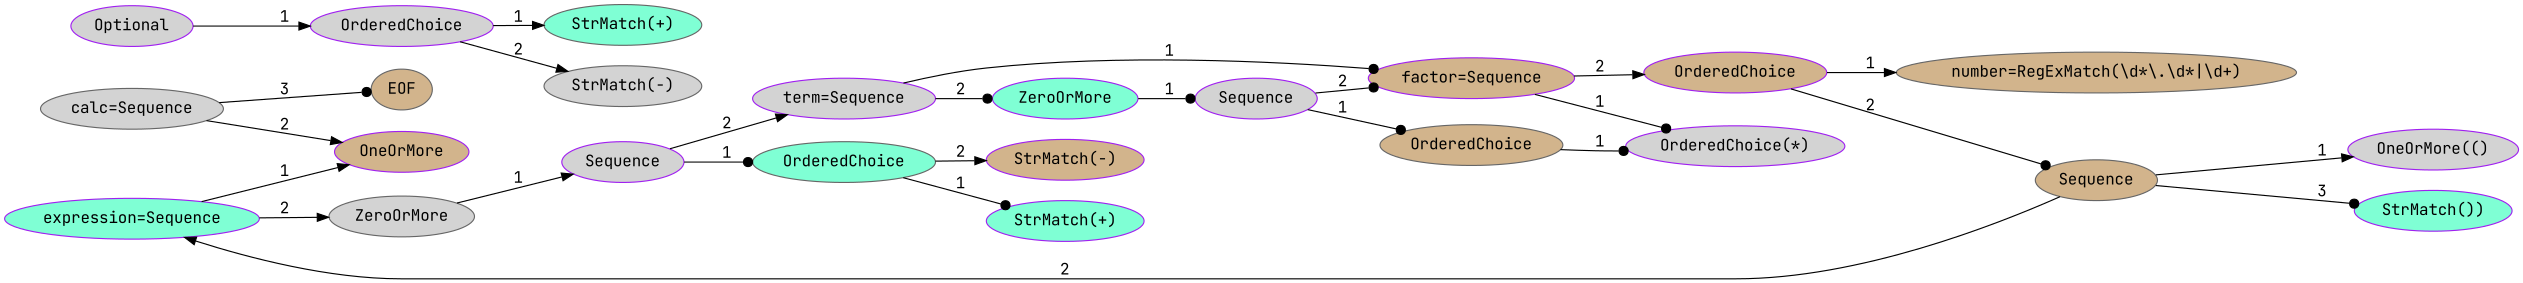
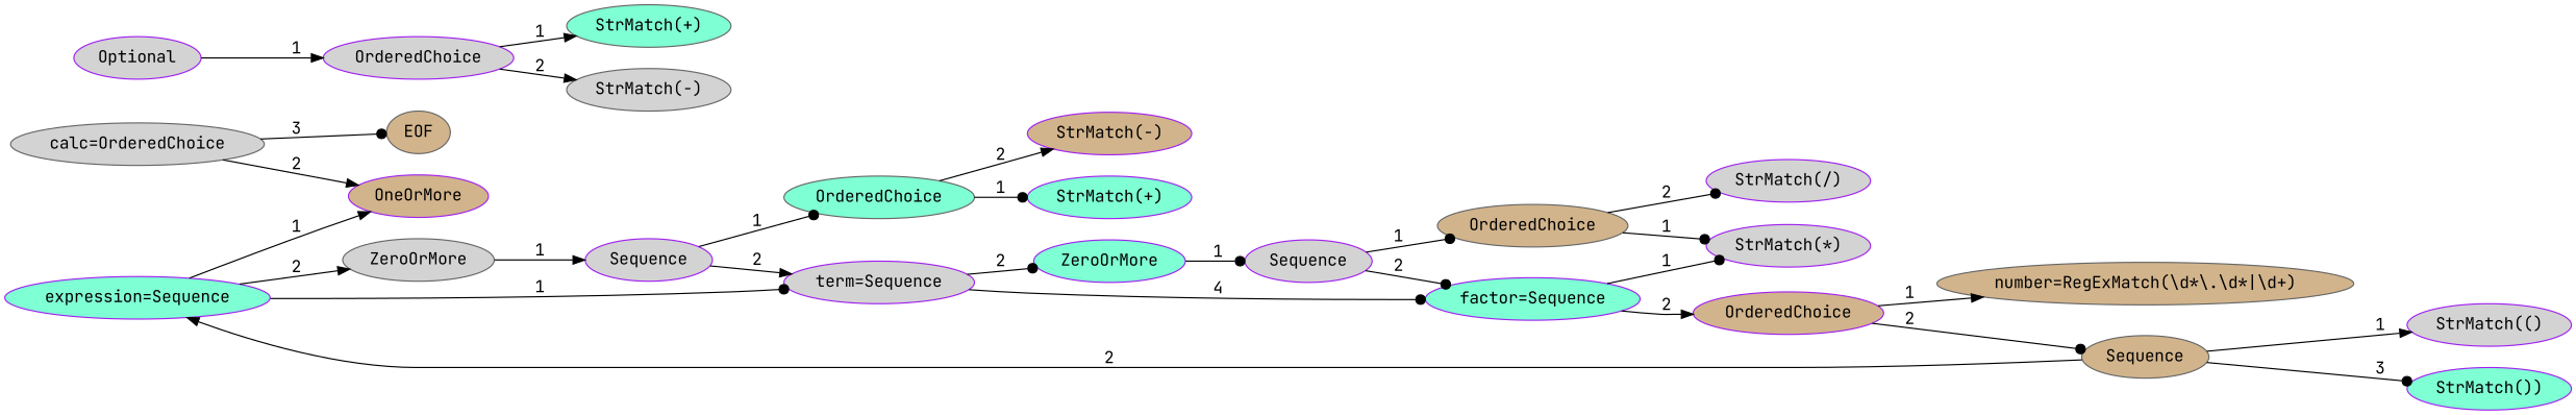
  digraph {
    fontname="JetBrains Mono"
    rankdir=LR
    node [color=purple fillcolor=lightgrey fontname="JetBrains Mono" style=filled]
    edge [arrowhead=dot fontname="JetBrains Mono"]
-   n1 [color=gray40 label="calc=Sequence"]
+   n1 [color=gray40 label="calc=OrderedChoice"]
    n2 [fillcolor=tan label=OneOrMore]
    n3 [color=gray40 fillcolor=tan label=EOF]
    n4 [fillcolor=aquamarine label="expression=Sequence"]
    n5 [label="term=Sequence"]
    n6 [color=gray40 label=ZeroOrMore]
-   n7 [fillcolor=tan label="factor=Sequence"]
+   n7 [fillcolor=aquamarine label="factor=Sequence"]
    n8 [fillcolor=aquamarine label=ZeroOrMore]
    n9 [label=Sequence]
    n10 [fillcolor=tan label=OrderedChoice]
-   n11 [label="OrderedChoice(*)"]
+   n11 [label="StrMatch(*)"]
    n12 [label=Sequence]
    n13 [label=Optional]
    n14 [label=OrderedChoice]
    n15 [color=gray40 fillcolor=tan label="number=RegExMatch(\\d*\\.\\d*|\\d+)"]
    n16 [color=gray40 fillcolor=tan label=Sequence]
    n17 [color=gray40 fillcolor=aquamarine label="StrMatch(+)"]
    n18 [color=gray40 label="StrMatch(-)"]
-   n19 [label="OneOrMore(()"]
+   n19 [label="StrMatch(()"]
    n20 [fillcolor=aquamarine label="StrMatch())"]
    n21 [color=gray40 fillcolor=tan label=OrderedChoice]
+   n22 [label="StrMatch(/)"]
    n23 [color=gray40 fillcolor=aquamarine label=OrderedChoice]
    n24 [fillcolor=aquamarine label="StrMatch(+)"]
    n25 [fillcolor=tan label="StrMatch(-)"]
    n1 -> n2 [arrowhead=normal label=2]
    n1 -> n3 [label=3]
    n4 -> n2 [arrowhead=normal label=1]
+   n4 -> n5 [label=1]
    n4 -> n6 [arrowhead=normal label=2]
-   n5 -> n7 [label=1]
+   n5 -> n7 [label=4]
    n5 -> n8 [label=2]
    n6 -> n9 [arrowhead=normal label=1]
    n7 -> n10 [arrowhead=normal label=2]
    n7 -> n11 [label=1]
    n8 -> n12 [label=1]
    n9 -> n5 [arrowhead=normal label=2]
    n9 -> n23 [label=1]
    n10 -> n15 [arrowhead=normal label=1]
    n10 -> n16 [label=2]
    n12 -> n7 [label=2]
    n12 -> n21 [label=1]
    n13 -> n14 [arrowhead=normal label=1]
    n14 -> n17 [arrowhead=normal label=1]
    n14 -> n18 [arrowhead=normal label=2]
    n16 -> n4 [arrowhead=normal label=2]
    n16 -> n19 [arrowhead=normal label=1]
    n16 -> n20 [label=3]
    n21 -> n11 [label=1]
+   n21 -> n22 [label=2]
    n23 -> n24 [label=1]
    n23 -> n25 [arrowhead=normal label=2]
  }
